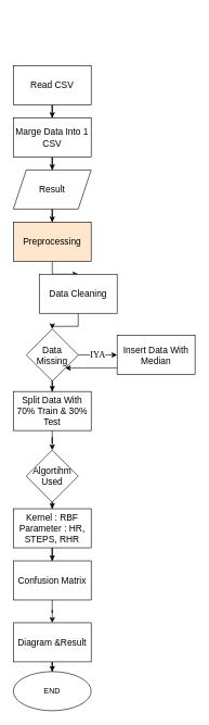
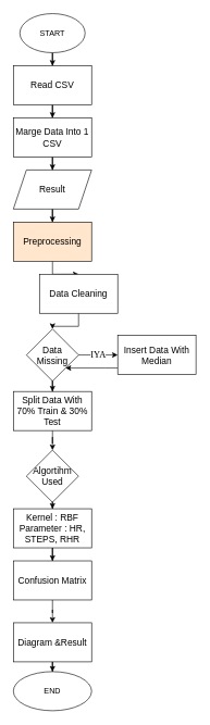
  <mxCell id="0" />
  <mxCell id="1" parent="0" />
+ <mxCell id="2" value="" style="edgeStyle=orthogonalEdgeStyle;rounded=0;orthogonalLoop=1;jettySize=auto;html=1;fontFamily=Times New Roman;fontSize=14;" edge="1" parent="1" source="3" target="5"><mxGeometry relative="1" as="geometry" /></mxCell>
+ <mxCell id="3" value="START" style="ellipse;whiteSpace=wrap;html=1;" vertex="1" parent="1"><mxGeometry x="30" y="20" width="100" height="60" as="geometry" /></mxCell>
  <mxCell id="4" value="" style="edgeStyle=orthogonalEdgeStyle;rounded=0;orthogonalLoop=1;jettySize=auto;html=1;fontFamily=Times New Roman;fontSize=14;" edge="1" parent="1" source="5" target="7"><mxGeometry relative="1" as="geometry" /></mxCell>
  <mxCell id="5" value="&lt;font style=&quot;font-size: 14px;&quot;&gt;Read CSV&lt;/font&gt;" style="whiteSpace=wrap;html=1;" vertex="1" parent="1"><mxGeometry x="20" y="100" width="120" height="60" as="geometry" /></mxCell>
  <mxCell id="6" value="" style="edgeStyle=orthogonalEdgeStyle;rounded=0;orthogonalLoop=1;jettySize=auto;html=1;fontFamily=Times New Roman;fontSize=14;" edge="1" parent="1" source="7" target="9"><mxGeometry relative="1" as="geometry" /></mxCell>
  <mxCell id="7" value="&lt;span style=&quot;font-size: 14px;&quot;&gt;Marge Data Into 1 CSV&lt;/span&gt;" style="whiteSpace=wrap;html=1;" vertex="1" parent="1"><mxGeometry x="20" y="180" width="120" height="60" as="geometry" /></mxCell>
  <mxCell id="8" value="" style="edgeStyle=orthogonalEdgeStyle;rounded=0;orthogonalLoop=1;jettySize=auto;html=1;fontFamily=Times New Roman;fontSize=14;" edge="1" parent="1" source="9" target="11"><mxGeometry relative="1" as="geometry" /></mxCell>
  <mxCell id="9" value="&lt;font style=&quot;font-size: 14px;&quot;&gt;Result&lt;/font&gt;" style="shape=parallelogram;perimeter=parallelogramPerimeter;whiteSpace=wrap;html=1;fixedSize=1;" vertex="1" parent="1"><mxGeometry x="20" y="260" width="120" height="60" as="geometry" /></mxCell>
  <mxCell id="10" value="" style="edgeStyle=orthogonalEdgeStyle;rounded=0;orthogonalLoop=1;jettySize=auto;html=1;fontFamily=Times New Roman;fontSize=14;" edge="1" parent="1" source="11" target="13"><mxGeometry relative="1" as="geometry" /></mxCell>
  <mxCell id="11" value="&lt;span style=&quot;font-size: 14px;&quot;&gt;Preprocessing&lt;/span&gt;" style="whiteSpace=wrap;html=1;fillColor=#ffe6cc;" vertex="1" parent="1"><mxGeometry x="20" y="340" width="120" height="60" as="geometry" /></mxCell>
  <mxCell id="12" value="" style="edgeStyle=orthogonalEdgeStyle;rounded=0;orthogonalLoop=1;jettySize=auto;html=1;fontFamily=Times New Roman;fontSize=14;" edge="1" parent="1" source="13" target="16"><mxGeometry relative="1" as="geometry" /></mxCell>
  <mxCell id="13" value="&lt;span style=&quot;font-size: 14px;&quot;&gt;Data Cleaning&lt;/span&gt;" style="whiteSpace=wrap;html=1;" vertex="1" parent="1"><mxGeometry x="60" y="420" width="120" height="60" as="geometry" /></mxCell>
  <mxCell id="14" value="IYA" style="edgeStyle=orthogonalEdgeStyle;rounded=0;orthogonalLoop=1;jettySize=auto;html=1;fontFamily=Times New Roman;fontSize=14;" edge="1" parent="1" source="16" target="18"><mxGeometry relative="1" as="geometry" /></mxCell>
  <mxCell id="15" value="" style="edgeStyle=orthogonalEdgeStyle;rounded=0;orthogonalLoop=1;jettySize=auto;html=1;fontFamily=Times New Roman;fontSize=14;" edge="1" parent="1" source="16" target="20"><mxGeometry relative="1" as="geometry" /></mxCell>
  <mxCell id="16" value="&lt;font style=&quot;font-size: 14px;&quot;&gt;Data Missing&lt;/font&gt;" style="rhombus;whiteSpace=wrap;html=1;" vertex="1" parent="1"><mxGeometry x="40" y="504" width="80" height="80" as="geometry" /></mxCell>
  <mxCell id="17" value="" style="edgeStyle=orthogonalEdgeStyle;rounded=0;orthogonalLoop=1;jettySize=auto;html=1;fontFamily=Helvetica;fontSize=14;entryX=1;entryY=1;entryDx=0;entryDy=0;" edge="1" parent="1" source="18" target="16"><mxGeometry relative="1" as="geometry"><mxPoint x="240" y="654" as="targetPoint" /><Array as="points"><mxPoint x="160" y="564" /><mxPoint x="160" y="564" /></Array></mxGeometry></mxCell>
  <mxCell id="18" value="&lt;font style=&quot;font-size: 14px;&quot;&gt;Insert Data With Median&lt;/font&gt;" style="whiteSpace=wrap;html=1;" vertex="1" parent="1"><mxGeometry x="180" y="514" width="120" height="60" as="geometry" /></mxCell>
  <mxCell id="19" value="" style="edgeStyle=orthogonalEdgeStyle;rounded=0;orthogonalLoop=1;jettySize=auto;html=1;fontFamily=Helvetica;fontSize=14;" edge="1" parent="1" source="20" target="22"><mxGeometry relative="1" as="geometry" /></mxCell>
  <mxCell id="20" value="&lt;font style=&quot;font-size: 14px;&quot;&gt;Split Data With 70% Train &amp;amp; 30% Test&lt;/font&gt;" style="whiteSpace=wrap;html=1;" vertex="1" parent="1"><mxGeometry x="20" y="600" width="120" height="60" as="geometry" /></mxCell>
  <mxCell id="21" value="" style="edgeStyle=orthogonalEdgeStyle;rounded=0;orthogonalLoop=1;jettySize=auto;html=1;fontFamily=Helvetica;fontSize=14;" edge="1" parent="1" source="22" target="24"><mxGeometry relative="1" as="geometry" /></mxCell>
  <mxCell id="22" value="&lt;font style=&quot;font-size: 14px;&quot;&gt;Algortihm Used&lt;/font&gt;" style="rhombus;whiteSpace=wrap;html=1;" vertex="1" parent="1"><mxGeometry x="40" y="690" width="80" height="80" as="geometry" /></mxCell>
  <mxCell id="23" value="" style="edgeStyle=orthogonalEdgeStyle;rounded=0;orthogonalLoop=1;jettySize=auto;html=1;fontFamily=Helvetica;fontSize=14;" edge="1" parent="1" source="24" target="26"><mxGeometry relative="1" as="geometry" /></mxCell>
  <mxCell id="24" value="&lt;font style=&quot;font-size: 14px;&quot;&gt;Kernel : RBF&lt;br&gt;Parameter : HR, STEPS, RHR&lt;/font&gt;" style="whiteSpace=wrap;html=1;" vertex="1" parent="1"><mxGeometry x="20" y="780" width="120" height="60" as="geometry" /></mxCell>
  <mxCell id="25" value="" style="edgeStyle=orthogonalEdgeStyle;rounded=0;orthogonalLoop=1;jettySize=auto;html=1;fontFamily=Helvetica;fontSize=14;" edge="1" parent="1" source="26" target="28"><mxGeometry relative="1" as="geometry" /></mxCell>
  <mxCell id="26" value="&lt;span style=&quot;font-size: 14px;&quot;&gt;Confusion Matrix&lt;/span&gt;" style="whiteSpace=wrap;html=1;" vertex="1" parent="1"><mxGeometry x="20" y="860" width="120" height="60" as="geometry" /></mxCell>
  <mxCell id="27" value="" style="edgeStyle=orthogonalEdgeStyle;rounded=0;orthogonalLoop=1;jettySize=auto;html=1;fontFamily=Helvetica;fontSize=14;" edge="1" parent="1" source="28" target="29"><mxGeometry relative="1" as="geometry" /></mxCell>
  <mxCell id="28" value="&lt;span style=&quot;font-size: 14px;&quot;&gt;Diagram &amp;amp;Result&lt;/span&gt;" style="whiteSpace=wrap;html=1;" vertex="1" parent="1"><mxGeometry x="20" y="955" width="120" height="60" as="geometry" /></mxCell>
  <mxCell id="29" value="END" style="ellipse;whiteSpace=wrap;html=1;" vertex="1" parent="1"><mxGeometry x="20" y="1030" width="120" height="60" as="geometry" /></mxCell>
